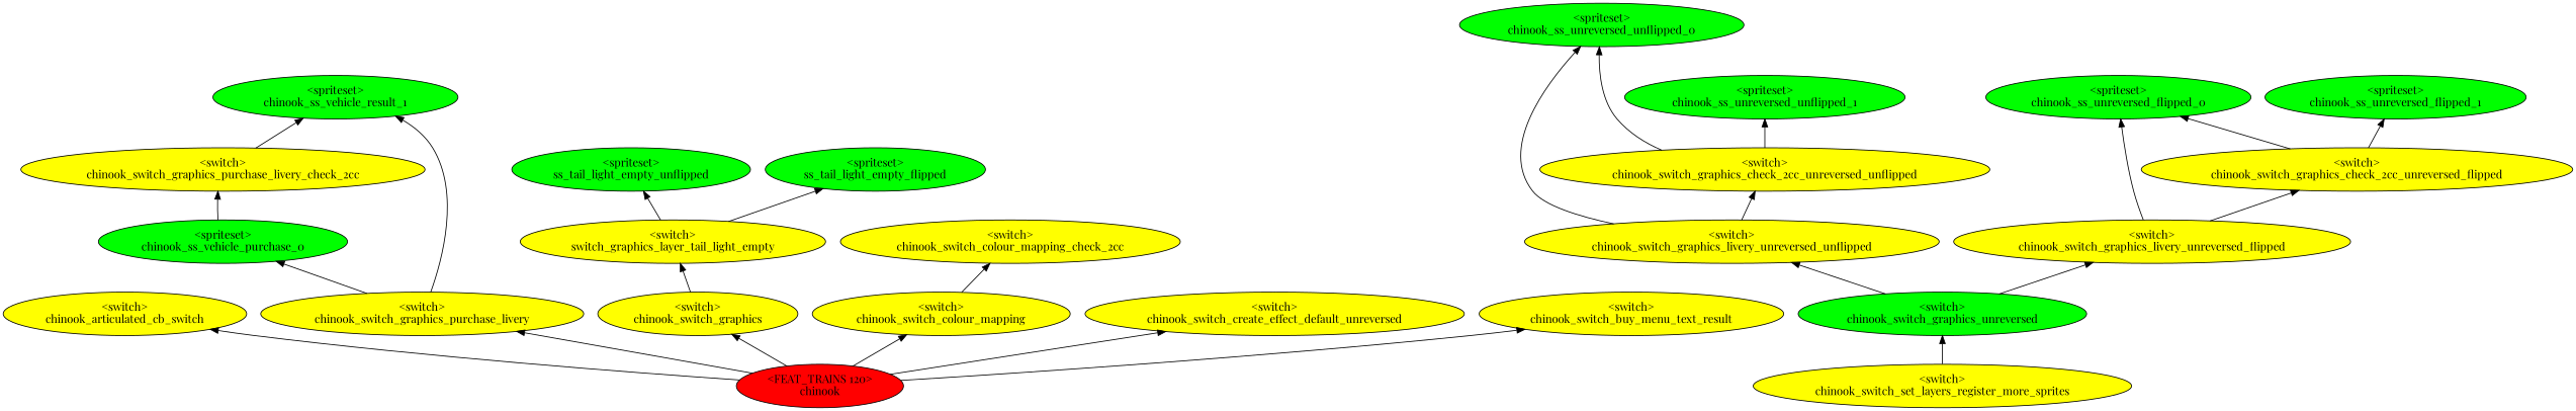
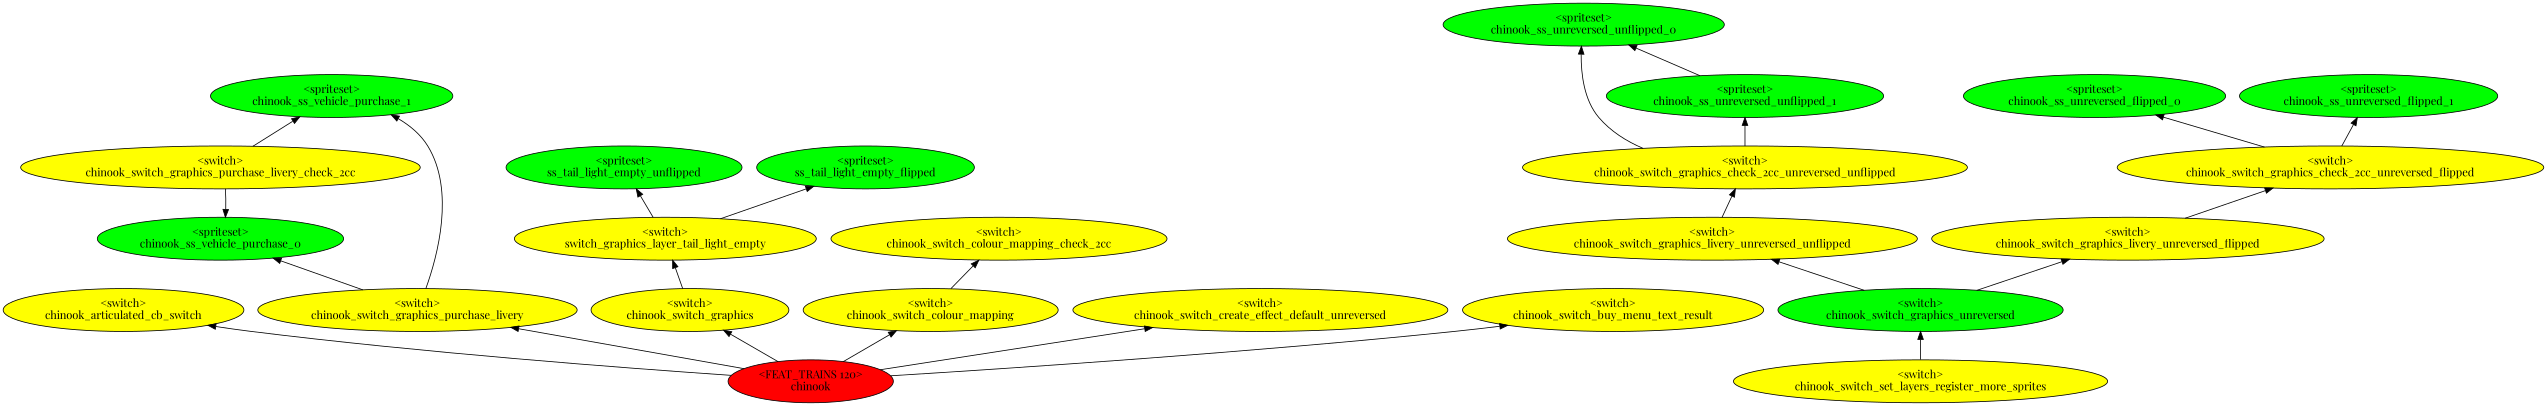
  digraph {
    fontname="Playfair Display"
    rankdir=BT
    node [fillcolor=yellow fontname="Playfair Display" style=filled]
    edge [fontname="Playfair Display"]
    n1 [fillcolor=green label="<spriteset>\nss_tail_light_empty_unflipped"]
    n2 [fillcolor=green label="<spriteset>\nss_tail_light_empty_flipped"]
    n3 [label="<switch>\nswitch_graphics_layer_tail_light_empty"]
    n4 [label="<switch>\nchinook_articulated_cb_switch"]
    n5 [fillcolor=green label="<spriteset>\nchinook_ss_unreversed_unflipped_0"]
    n6 [fillcolor=green label="<spriteset>\nchinook_ss_unreversed_unflipped_1"]
    n7 [label="<switch>\nchinook_switch_graphics_check_2cc_unreversed_unflipped"]
    n8 [label="<switch>\nchinook_switch_graphics_livery_unreversed_unflipped"]
    n9 [fillcolor=green label="<spriteset>\nchinook_ss_unreversed_flipped_0"]
    n10 [fillcolor=green label="<spriteset>\nchinook_ss_unreversed_flipped_1"]
    n11 [label="<switch>\nchinook_switch_graphics_check_2cc_unreversed_flipped"]
    n12 [label="<switch>\nchinook_switch_graphics_livery_unreversed_flipped"]
    n13 [fillcolor=green label="<switch>\nchinook_switch_graphics_unreversed"]
    n14 [fillcolor=green label="<spriteset>\nchinook_ss_vehicle_purchase_0"]
-   n15 [fillcolor=green label="<spriteset>\nchinook_ss_vehicle_result_1"]
+   n15 [fillcolor=green label="<spriteset>\nchinook_ss_vehicle_purchase_1"]
    n16 [label="<switch>\nchinook_switch_graphics_purchase_livery_check_2cc"]
    n17 [label="<switch>\nchinook_switch_graphics_purchase_livery"]
    n18 [label="<switch>\nchinook_switch_set_layers_register_more_sprites"]
    n19 [label="<switch>\nchinook_switch_graphics"]
    n20 [label="<switch>\nchinook_switch_colour_mapping_check_2cc"]
    n21 [label="<switch>\nchinook_switch_colour_mapping"]
    n22 [label="<switch>\nchinook_switch_create_effect_default_unreversed"]
    n23 [label="<switch>\nchinook_switch_buy_menu_text_result"]
    n24 [fillcolor=red label="<FEAT_TRAINS 120>\nchinook"]
    n3 -> n1
    n3 -> n2
    n7 -> n5
    n7 -> n6
-   n8 -> n5
+   n6 -> n5
    n8 -> n7
    n11 -> n9
    n11 -> n10
-   n12 -> n9
    n12 -> n11
    n13 -> n8
    n13 -> n12
-   n14 -> n16
+   n16 -> n14
    n16 -> n15
    n17 -> n14
    n17 -> n15
    n18 -> n13
    n19 -> n3
    n21 -> n20
    n24 -> n4
    n24 -> n17
    n24 -> n19
    n24 -> n21
    n24 -> n22
    n24 -> n23
  }
